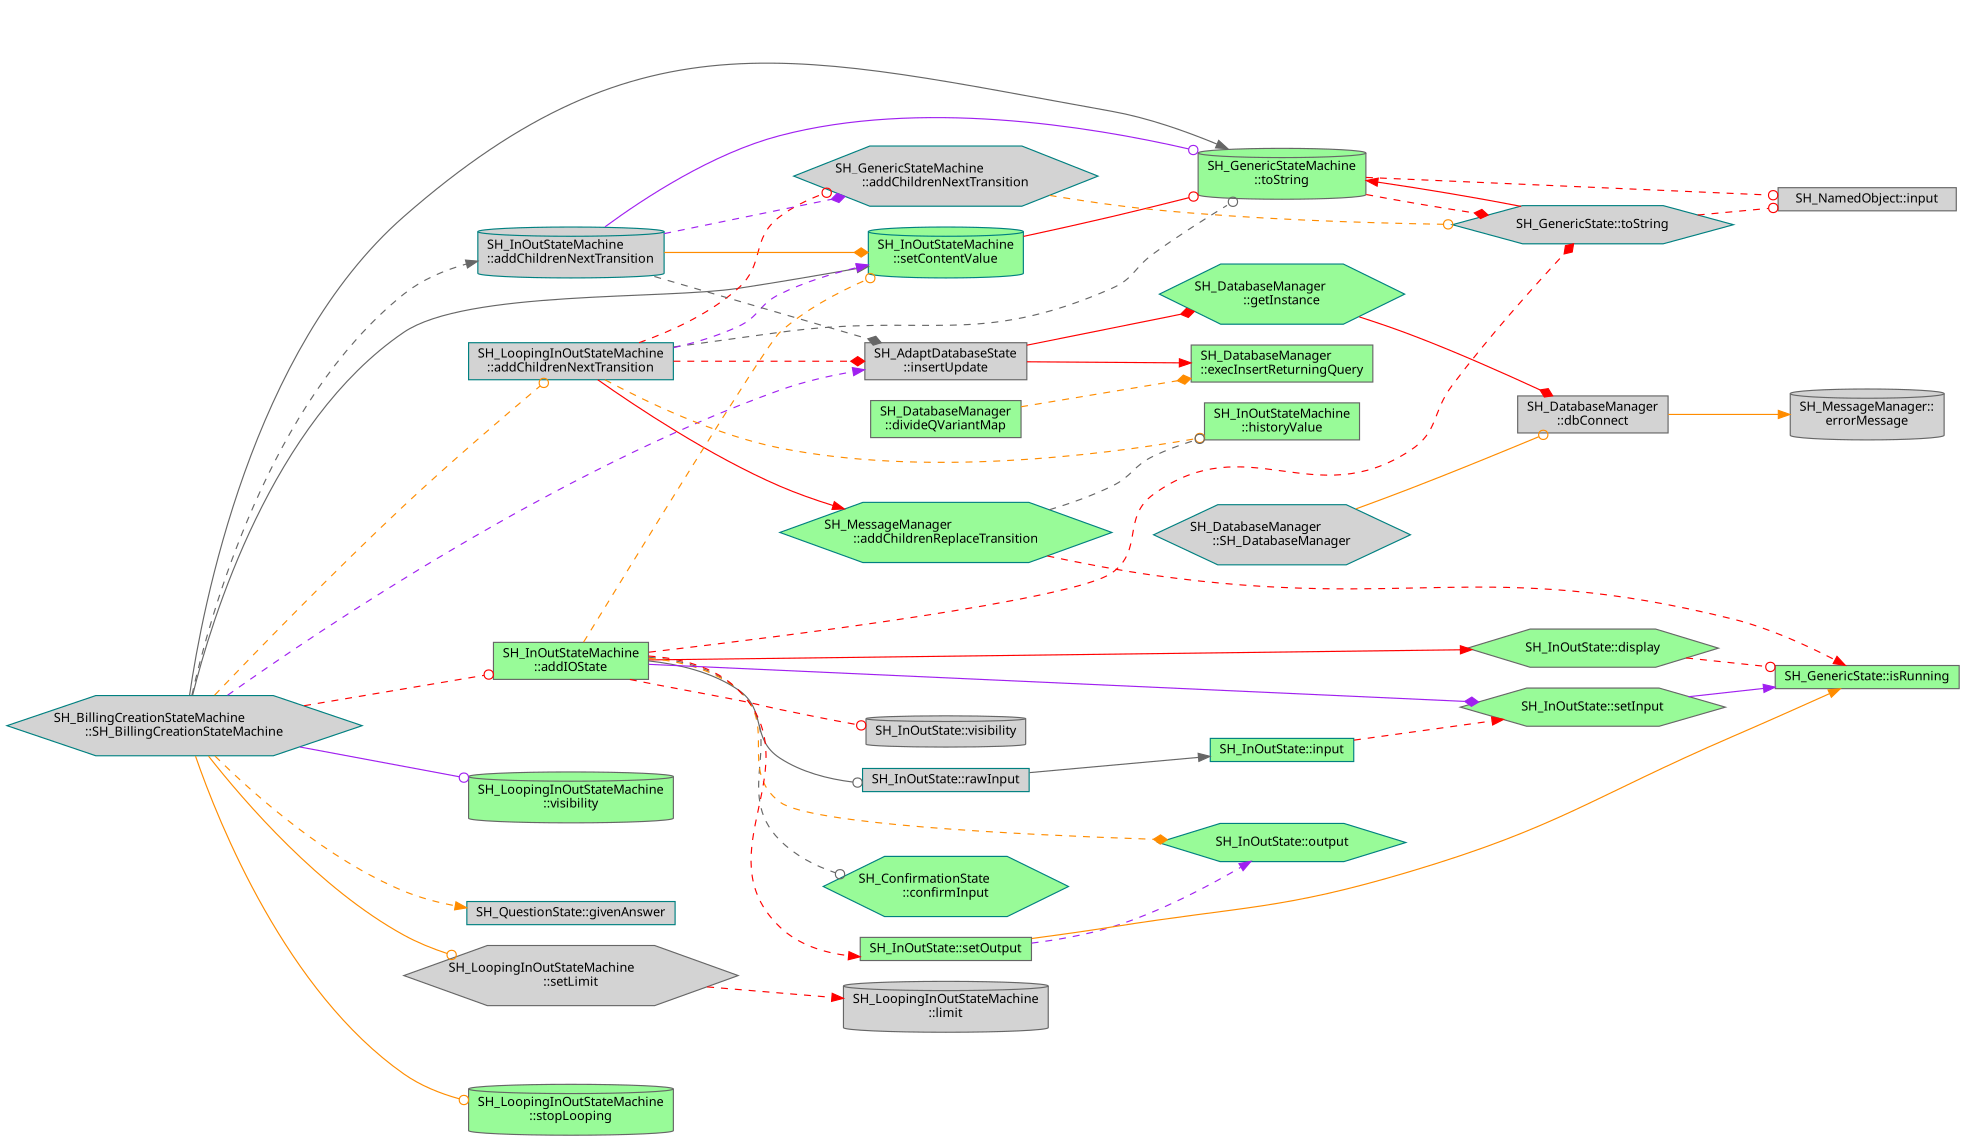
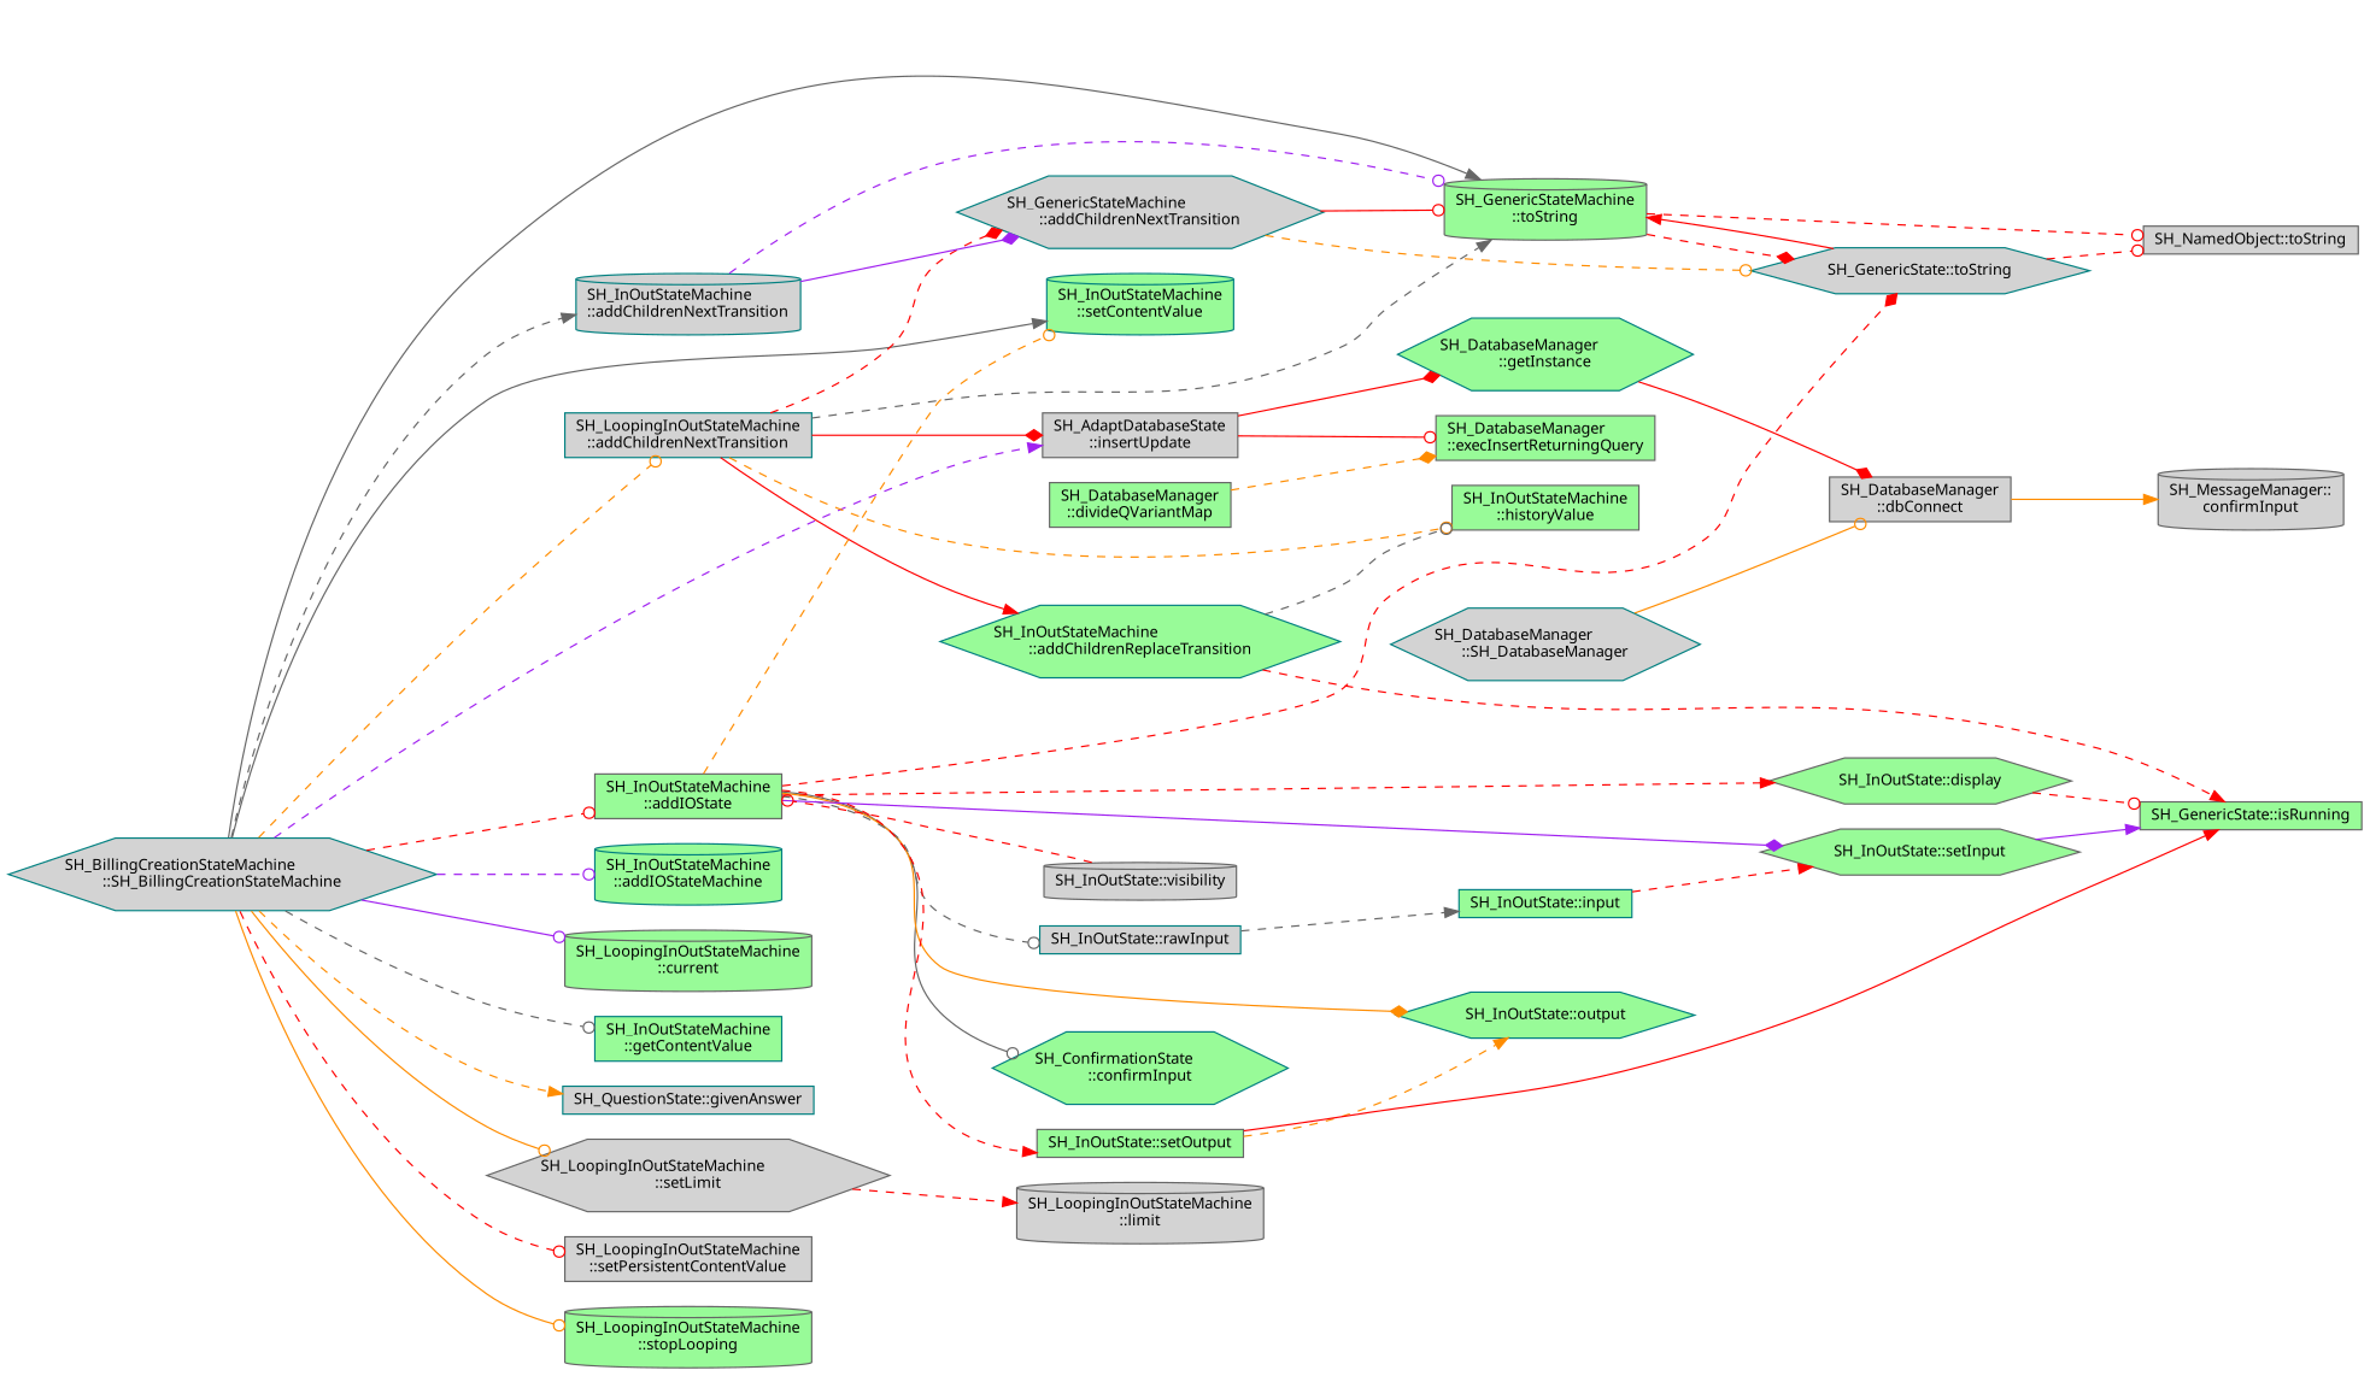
  digraph {
    rankdir=LR
    node [color=gray40 fillcolor=palegreen fontname=Verdana fontsize=11 shape=box style=filled]
    edge [arrowhead=odot color=red fontname=Verdana fontsize=11 labelfontname=Verdana labelfontsize=11 style=dashed]
    n1 [color=teal fillcolor=lightgrey fontcolor=black height=0.2 label="SH_BillingCreationStateMachine\l::SH_BillingCreationStateMachine" shape=hexagon width=0.4]
    n2 [color=teal fillcolor=lightgrey height=0.2 label="SH_LoopingInOutStateMachine\l::addChildrenNextTransition" width=0.4]
    n3 [height=0.2 label="SH_GenericStateMachine\l::toString" shape=cylinder width=0.4]
    n4 [color=teal height=0.2 label="SH_InOutStateMachine\l::setContentValue" shape=cylinder width=0.4]
    n5 [fillcolor=lightgrey height=0.2 label="SH_AdaptDatabaseState\l::insertUpdate" width=0.4]
    n6 [color=teal fillcolor=lightgrey height=0.2 label="SH_InOutStateMachine\l::addChildrenNextTransition" shape=cylinder width=0.4]
    n7 [height=0.2 label="SH_InOutStateMachine\l::addIOState" width=0.4]
-   n9 [height=0.2 label="SH_LoopingInOutStateMachine\l::visibility" shape=cylinder width=0.4]
+   n8 [color=teal height=0.2 label="SH_InOutStateMachine\l::addIOStateMachine" shape=cylinder width=0.4]
+   n9 [height=0.2 label="SH_LoopingInOutStateMachine\l::current" shape=cylinder width=0.4]
+   n10 [color=teal height=0.2 label="SH_InOutStateMachine\l::getContentValue" width=0.4]
    n11 [color=teal fillcolor=lightgrey height=0.2 label="SH_QuestionState::givenAnswer" width=0.4]
    n12 [fillcolor=lightgrey height=0.2 label="SH_LoopingInOutStateMachine\l::setLimit" shape=hexagon width=0.4]
+   n13 [fillcolor=lightgrey height=0.2 label="SH_LoopingInOutStateMachine\l::setPersistentContentValue" width=0.4]
    n14 [height=0.2 label="SH_LoopingInOutStateMachine\l::stopLooping" shape=cylinder width=0.4]
    n15 [height=0.2 label="SH_InOutStateMachine\l::historyValue" width=0.4]
-   n16 [color=teal height=0.2 label="SH_MessageManager\l::addChildrenReplaceTransition" shape=hexagon width=0.4]
+   n16 [color=teal height=0.2 label="SH_InOutStateMachine\l::addChildrenReplaceTransition" shape=hexagon width=0.4]
    n17 [color=teal fillcolor=lightgrey height=0.2 label="SH_GenericStateMachine\l::addChildrenNextTransition" shape=hexagon width=0.4]
-   n18 [fillcolor=lightgrey height=0.2 label="SH_NamedObject::input" width=0.4]
+   n18 [fillcolor=lightgrey height=0.2 label="SH_NamedObject::toString" width=0.4]
    n19 [color=teal fillcolor=lightgrey height=0.2 label="SH_GenericState::toString" shape=hexagon width=0.4]
    n20 [height=0.2 label="SH_DatabaseManager\l::execInsertReturningQuery" width=0.4]
    n21 [color=teal height=0.2 label="SH_DatabaseManager\l::getInstance" shape=hexagon width=0.4]
    n22 [color=teal height=0.2 label="SH_ConfirmationState\l::confirmInput" shape=hexagon width=0.4]
    n23 [height=0.2 label="SH_InOutState::display" shape=hexagon width=0.4]
    n24 [color=teal height=0.2 label="SH_InOutState::output" shape=hexagon width=0.4]
    n25 [color=teal fillcolor=lightgrey height=0.2 label="SH_InOutState::rawInput" width=0.4]
    n26 [height=0.2 label="SH_InOutState::setInput" shape=hexagon width=0.4]
    n27 [height=0.2 label="SH_InOutState::setOutput" width=0.4]
    n28 [fillcolor=lightgrey height=0.2 label="SH_InOutState::visibility" shape=cylinder width=0.4]
    n29 [fillcolor=lightgrey height=0.2 label="SH_LoopingInOutStateMachine\l::limit" shape=cylinder width=0.4]
    n30 [height=0.2 label="SH_GenericState::isRunning" width=0.4]
    n31 [fillcolor=lightgrey height=0.2 label="SH_DatabaseManager\l::dbConnect" width=0.4]
    n32 [height=0.2 label="SH_DatabaseManager\l::divideQVariantMap" width=0.4]
    n33 [color=teal fillcolor=lightgrey height=0.2 label="SH_DatabaseManager\l::SH_DatabaseManager" shape=hexagon width=0.4]
-   n34 [fillcolor=lightgrey height=0.2 label="SH_MessageManager::\lerrorMessage" shape=cylinder width=0.4]
+   n34 [fillcolor=lightgrey height=0.2 label="SH_MessageManager::\lconfirmInput" shape=cylinder width=0.4]
    n35 [color=teal height=0.2 label="SH_InOutState::input" width=0.4]
    n1 -> n2 [color=darkorange]
    n1 -> n3 [arrowhead=normal color=gray40 style=solid]
    n1 -> n4 [arrowhead=normal color=gray40 style=solid]
    n1 -> n5 [arrowhead=normal color=purple]
    n1 -> n6 [arrowhead=normal color=gray40]
    n1 -> n7
+   n1 -> n8 [color=purple]
    n1 -> n9 [color=purple style=solid]
+   n1 -> n10 [color=gray40]
    n1 -> n11 [arrowhead=normal color=darkorange]
    n1 -> n12 [color=darkorange style=solid]
+   n1 -> n13
    n1 -> n14 [color=darkorange style=solid]
-   n2 -> n3 [color=gray40]
-   n2 -> n4 [arrowhead=normal color=purple]
-   n2 -> n5 [arrowhead=diamond]
+   n2 -> n3 [arrowhead=normal color=gray40]
+   n2 -> n5 [arrowhead=diamond style=solid]
    n2 -> n15 [color=darkorange]
    n2 -> n16 [arrowhead=normal style=solid]
-   n2 -> n17
+   n2 -> n17 [arrowhead=diamond]
    n3 -> n18
    n3 -> n19 [arrowhead=diamond]
-   n5 -> n20 [arrowhead=normal style=solid]
+   n5 -> n20 [style=solid]
    n5 -> n21 [arrowhead=diamond style=solid]
-   n6 -> n3 [color=purple style=solid]
-   n6 -> n4 [arrowhead=diamond color=darkorange style=solid]
-   n6 -> n5 [arrowhead=diamond color=gray40]
-   n6 -> n17 [arrowhead=diamond color=purple]
+   n6 -> n3 [color=purple]
+   n6 -> n17 [arrowhead=diamond color=purple style=solid]
    n7 -> n4 [color=darkorange]
    n7 -> n19 [arrowhead=diamond]
-   n7 -> n22 [color=gray40]
-   n7 -> n23 [arrowhead=normal style=solid]
-   n7 -> n24 [arrowhead=diamond color=darkorange]
-   n7 -> n25 [color=gray40 style=solid]
+   n7 -> n22 [color=gray40 style=solid]
+   n7 -> n23 [arrowhead=normal]
+   n7 -> n24 [arrowhead=diamond color=darkorange style=solid]
+   n7 -> n25 [color=gray40]
    n7 -> n26 [arrowhead=diamond color=purple style=solid]
    n7 -> n27 [arrowhead=normal]
-   n7 -> n28
+   n28 -> n7
    n12 -> n29 [arrowhead=normal]
    n16 -> n15 [color=gray40]
    n16 -> n30 [arrowhead=normal]
-   n4 -> n3 [style=solid]
+   n17 -> n3 [style=solid]
    n17 -> n19 [color=darkorange]
    n19 -> n3 [arrowhead=normal style=solid]
    n19 -> n18
    n21 -> n31 [arrowhead=diamond style=solid]
    n23 -> n30
-   n25 -> n35 [arrowhead=normal color=gray40 style=solid]
+   n25 -> n35 [arrowhead=normal color=gray40]
    n26 -> n30 [arrowhead=normal color=purple style=solid]
-   n27 -> n24 [arrowhead=normal color=purple]
-   n27 -> n30 [arrowhead=normal color=darkorange style=solid]
+   n27 -> n24 [arrowhead=normal color=darkorange]
+   n27 -> n30 [arrowhead=normal style=solid]
    n31 -> n34 [arrowhead=normal color=darkorange style=solid]
    n32 -> n20 [arrowhead=diamond color=darkorange]
    n33 -> n31 [color=darkorange style=solid]
    n35 -> n26 [arrowhead=normal]
  }
